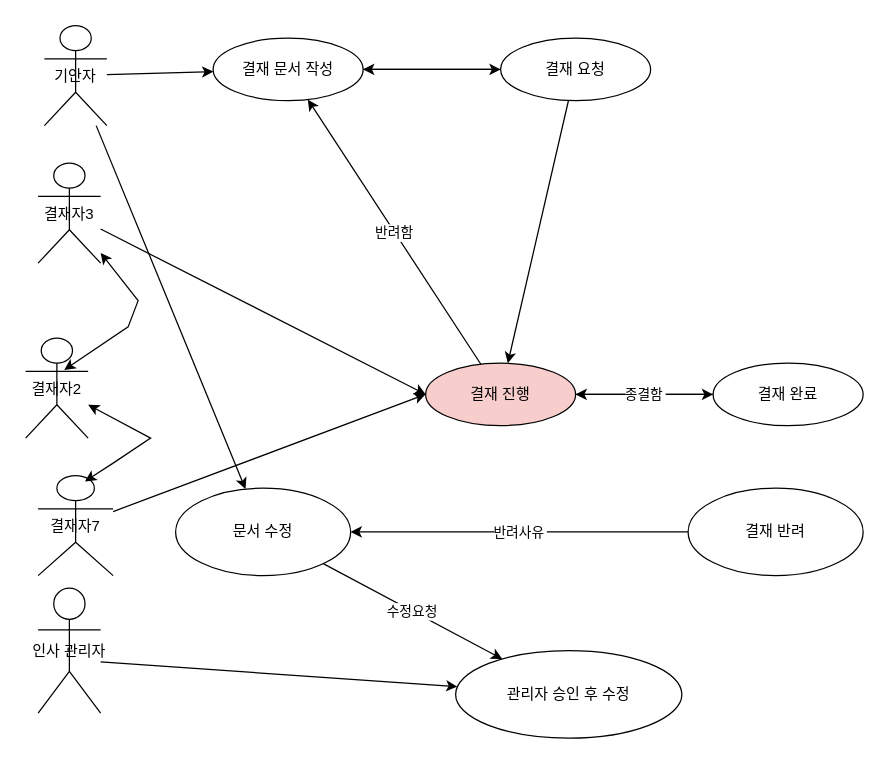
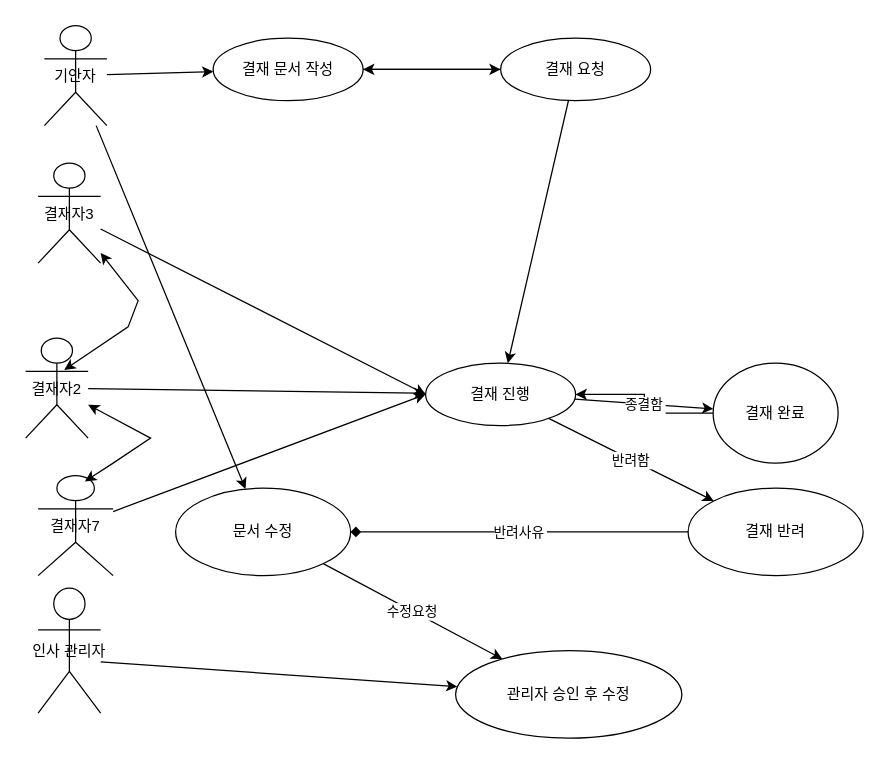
  <mxCell id="0" />
  <mxCell id="1" parent="0" />
  <mxCell id="2" value="기안자" style="shape=umlActor;" parent="1" vertex="1"><mxGeometry x="35" y="20" width="50" height="80" as="geometry" /></mxCell>
  <mxCell id="3" value="결재자2" style="shape=umlActor;" parent="1" vertex="1"><mxGeometry x="20" y="270" width="50" height="80" as="geometry" /></mxCell>
  <mxCell id="4" value="인사 관리자" style="shape=umlActor;" parent="1" vertex="1"><mxGeometry x="30" y="470" width="50" height="100" as="geometry" /></mxCell>
  <mxCell id="5" value="결재 문서 작성" style="ellipse;whiteSpace=wrap;html=1;" parent="1" vertex="1"><mxGeometry x="170" y="30" width="120" height="50" as="geometry" /></mxCell>
  <mxCell id="6" parent="1" source="2" target="5" edge="1"><mxGeometry relative="1" as="geometry" /></mxCell>
  <mxCell id="7" value="" style="edgeStyle=orthogonalEdgeStyle;rounded=0;orthogonalLoop=1;jettySize=auto;html=1;" edge="1" parent="1" source="8" target="5"><mxGeometry relative="1" as="geometry" /></mxCell>
  <mxCell id="8" value="결재 요청" style="ellipse;whiteSpace=wrap;html=1;" parent="1" vertex="1"><mxGeometry x="400" y="30" width="120" height="50" as="geometry" /></mxCell>
  <mxCell id="9" parent="1" source="5" target="8" edge="1"><mxGeometry relative="1" as="geometry" /></mxCell>
- <mxCell id="10" value="결재 진행" style="ellipse;whiteSpace=wrap;html=1;fillColor=#f8cecc;" parent="1" vertex="1"><mxGeometry x="340" y="290" width="120" height="50" as="geometry" /></mxCell>
+ <mxCell id="10" value="결재 진행" style="ellipse;whiteSpace=wrap;html=1;" parent="1" vertex="1"><mxGeometry x="340" y="290" width="120" height="50" as="geometry" /></mxCell>
  <mxCell id="11" parent="1" source="8" target="10" edge="1"><mxGeometry relative="1" as="geometry" /></mxCell>
+ <mxCell id="12" parent="1" source="3" target="10" edge="1"><mxGeometry relative="1" as="geometry" /></mxCell>
  <mxCell id="13" value="" style="edgeStyle=orthogonalEdgeStyle;rounded=0;orthogonalLoop=1;jettySize=auto;html=1;" edge="1" parent="1" source="14" target="10"><mxGeometry relative="1" as="geometry" /></mxCell>
- <mxCell id="14" value="결재 완료" style="ellipse;whiteSpace=wrap;html=1;" parent="1" vertex="1"><mxGeometry x="570" y="290" width="120" height="50" as="geometry" /></mxCell>
+ <mxCell id="14" value="결재 완료" style="ellipse;whiteSpace=wrap;html=1;" parent="1" vertex="1"><mxGeometry x="570" y="290" width="100" height="80" as="geometry" /></mxCell>
  <mxCell id="15" value="종결함" parent="1" source="10" target="14" edge="1"><mxGeometry relative="1" as="geometry" /></mxCell>
  <mxCell id="16" value="결재 반려" style="ellipse;whiteSpace=wrap;html=1;" parent="1" vertex="1"><mxGeometry x="550" y="390" width="140" height="70" as="geometry" /></mxCell>
- <mxCell id="17" value="반려함" style="align=center;" parent="1" source="10" target="5" edge="1"><mxGeometry relative="1" as="geometry" /></mxCell>
+ <mxCell id="17" value="반려함" style="align=center;" parent="1" source="10" target="16" edge="1"><mxGeometry relative="1" as="geometry" /></mxCell>
  <mxCell id="18" value="문서 수정" style="ellipse;whiteSpace=wrap;html=1;" parent="1" vertex="1"><mxGeometry x="140" y="390" width="140" height="70" as="geometry" /></mxCell>
  <mxCell id="19" parent="1" source="2" target="18" edge="1"><mxGeometry relative="1" as="geometry" /></mxCell>
- <mxCell id="20" value="반려사유" parent="1" source="16" target="18" edge="1"><mxGeometry relative="1" as="geometry" /></mxCell>
+ <mxCell id="20" value="반려사유" parent="1" source="16" target="18" edge="1" style="endArrow=diamond;"><mxGeometry relative="1" as="geometry" /></mxCell>
  <mxCell id="21" value="관리자 승인 후 수정" style="ellipse;whiteSpace=wrap;html=1;" parent="1" vertex="1"><mxGeometry x="364" y="520" width="181" height="70" as="geometry" /></mxCell>
  <mxCell id="22" value="수정요청" parent="1" source="18" target="21" edge="1"><mxGeometry relative="1" as="geometry" /></mxCell>
  <mxCell id="23" parent="1" target="21" edge="1"><mxGeometry relative="1" as="geometry"><mxPoint x="80" y="529" as="sourcePoint" /></mxGeometry></mxCell>
  <mxCell id="24" value="결재자3" style="shape=umlActor;" vertex="1" parent="1"><mxGeometry x="30" y="130" width="50" height="80" as="geometry" /></mxCell>
  <mxCell id="25" value="결재자7" style="shape=umlActor;" vertex="1" parent="1"><mxGeometry x="30" y="380" width="60" height="80" as="geometry" /></mxCell>
  <mxCell id="26" style="entryX=0;entryY=0.5;entryDx=0;entryDy=0;" edge="1" parent="1" source="24" target="10"><mxGeometry relative="1" as="geometry"><mxPoint x="100" y="271" as="sourcePoint" /><mxPoint x="360" y="260" as="targetPoint" /></mxGeometry></mxCell>
  <mxCell id="27" style="entryX=0;entryY=0.5;entryDx=0;entryDy=0;" edge="1" parent="1" source="25" target="10"><mxGeometry relative="1" as="geometry"><mxPoint x="120" y="370" as="sourcePoint" /><mxPoint x="380" y="448" as="targetPoint" /></mxGeometry></mxCell>
  <mxCell id="28" value="" style="endArrow=classic;startArrow=classic;html=1;rounded=0;exitX=0.625;exitY=0.058;exitDx=0;exitDy=0;exitPerimeter=0;" edge="1" parent="1" source="25" target="3"><mxGeometry width="50" height="50" relative="1" as="geometry"><mxPoint x="70" y="370" as="sourcePoint" /><mxPoint x="120" y="320" as="targetPoint" /><Array as="points"><mxPoint x="90" y="370" /><mxPoint x="120" y="350" /></Array></mxGeometry></mxCell>
  <mxCell id="29" value="" style="endArrow=classic;startArrow=classic;html=1;rounded=0;exitX=0.617;exitY=0.319;exitDx=0;exitDy=0;exitPerimeter=0;" edge="1" parent="1" source="3" target="24"><mxGeometry width="50" height="50" relative="1" as="geometry"><mxPoint x="80" y="276" as="sourcePoint" /><mxPoint x="92" y="210" as="targetPoint" /><Array as="points"><mxPoint x="102" y="261" /><mxPoint x="110" y="240" /></Array></mxGeometry></mxCell>
